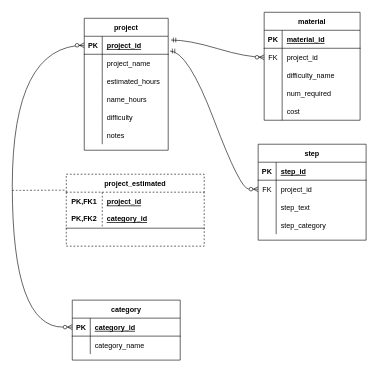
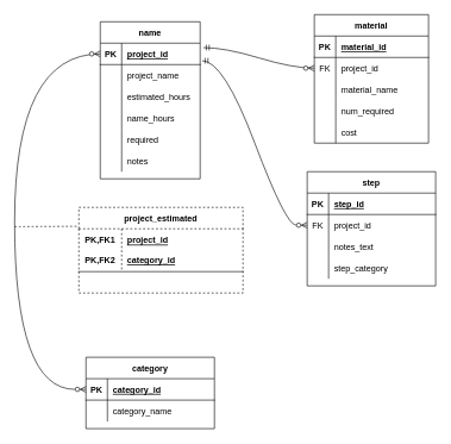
  <mxCell id="0" />
  <mxCell id="1" parent="0" />
- <mxCell id="2" value="project" style="shape=table;startSize=30;container=1;collapsible=1;childLayout=tableLayout;fixedRows=1;rowLines=0;fontStyle=1;align=center;resizeLast=1;" vertex="1" parent="1"><mxGeometry x="140" y="30" width="140" height="220" as="geometry" /></mxCell>
+ <mxCell id="2" value="name" style="shape=table;startSize=30;container=1;collapsible=1;childLayout=tableLayout;fixedRows=1;rowLines=0;fontStyle=1;align=center;resizeLast=1;" vertex="1" parent="1"><mxGeometry x="140" y="30" width="140" height="220" as="geometry" /></mxCell>
  <mxCell id="3" value="" style="shape=tableRow;horizontal=0;startSize=0;swimlaneHead=0;swimlaneBody=0;fillColor=none;collapsible=0;dropTarget=0;points=[[0,0.5],[1,0.5]];portConstraint=eastwest;top=0;left=0;right=0;bottom=1;" vertex="1" parent="2"><mxGeometry y="30" width="140" height="30" as="geometry" /></mxCell>
  <mxCell id="4" value="PK" style="shape=partialRectangle;connectable=0;fillColor=none;top=0;left=0;bottom=0;right=0;fontStyle=1;overflow=hidden;" vertex="1" parent="3"><mxGeometry width="30" height="30" as="geometry"><mxRectangle width="30" height="30" as="alternateBounds" /></mxGeometry></mxCell>
  <mxCell id="5" value="project_id" style="shape=partialRectangle;connectable=0;fillColor=none;top=0;left=0;bottom=0;right=0;align=left;spacingLeft=6;fontStyle=5;overflow=hidden;" vertex="1" parent="3"><mxGeometry x="30" width="110" height="30" as="geometry"><mxRectangle width="110" height="30" as="alternateBounds" /></mxGeometry></mxCell>
  <mxCell id="6" value="" style="shape=tableRow;horizontal=0;startSize=0;swimlaneHead=0;swimlaneBody=0;fillColor=none;collapsible=0;dropTarget=0;points=[[0,0.5],[1,0.5]];portConstraint=eastwest;top=0;left=0;right=0;bottom=0;" vertex="1" parent="2"><mxGeometry y="60" width="140" height="30" as="geometry" /></mxCell>
  <mxCell id="7" value="" style="shape=partialRectangle;connectable=0;fillColor=none;top=0;left=0;bottom=0;right=0;editable=1;overflow=hidden;" vertex="1" parent="6"><mxGeometry width="30" height="30" as="geometry"><mxRectangle width="30" height="30" as="alternateBounds" /></mxGeometry></mxCell>
  <mxCell id="8" value="project_name" style="shape=partialRectangle;connectable=0;fillColor=none;top=0;left=0;bottom=0;right=0;align=left;spacingLeft=6;overflow=hidden;" vertex="1" parent="6"><mxGeometry x="30" width="110" height="30" as="geometry"><mxRectangle width="110" height="30" as="alternateBounds" /></mxGeometry></mxCell>
  <mxCell id="9" value="" style="shape=tableRow;horizontal=0;startSize=0;swimlaneHead=0;swimlaneBody=0;fillColor=none;collapsible=0;dropTarget=0;points=[[0,0.5],[1,0.5]];portConstraint=eastwest;top=0;left=0;right=0;bottom=0;" vertex="1" parent="2"><mxGeometry y="90" width="140" height="30" as="geometry" /></mxCell>
  <mxCell id="10" value="" style="shape=partialRectangle;connectable=0;fillColor=none;top=0;left=0;bottom=0;right=0;editable=1;overflow=hidden;" vertex="1" parent="9"><mxGeometry width="30" height="30" as="geometry"><mxRectangle width="30" height="30" as="alternateBounds" /></mxGeometry></mxCell>
  <mxCell id="11" value="estimated_hours" style="shape=partialRectangle;connectable=0;fillColor=none;top=0;left=0;bottom=0;right=0;align=left;spacingLeft=6;overflow=hidden;" vertex="1" parent="9"><mxGeometry x="30" width="110" height="30" as="geometry"><mxRectangle width="110" height="30" as="alternateBounds" /></mxGeometry></mxCell>
  <mxCell id="12" value="" style="shape=tableRow;horizontal=0;startSize=0;swimlaneHead=0;swimlaneBody=0;fillColor=none;collapsible=0;dropTarget=0;points=[[0,0.5],[1,0.5]];portConstraint=eastwest;top=0;left=0;right=0;bottom=0;" vertex="1" parent="2"><mxGeometry y="120" width="140" height="30" as="geometry" /></mxCell>
  <mxCell id="13" value="" style="shape=partialRectangle;connectable=0;fillColor=none;top=0;left=0;bottom=0;right=0;editable=1;overflow=hidden;" vertex="1" parent="12"><mxGeometry width="30" height="30" as="geometry"><mxRectangle width="30" height="30" as="alternateBounds" /></mxGeometry></mxCell>
  <mxCell id="14" value="name_hours" style="shape=partialRectangle;connectable=0;fillColor=none;top=0;left=0;bottom=0;right=0;align=left;spacingLeft=6;overflow=hidden;" vertex="1" parent="12"><mxGeometry x="30" width="110" height="30" as="geometry"><mxRectangle width="110" height="30" as="alternateBounds" /></mxGeometry></mxCell>
  <mxCell id="15" style="shape=tableRow;horizontal=0;startSize=0;swimlaneHead=0;swimlaneBody=0;fillColor=none;collapsible=0;dropTarget=0;points=[[0,0.5],[1,0.5]];portConstraint=eastwest;top=0;left=0;right=0;bottom=0;" vertex="1" parent="2"><mxGeometry y="150" width="140" height="30" as="geometry" /></mxCell>
  <mxCell id="16" style="shape=partialRectangle;connectable=0;fillColor=none;top=0;left=0;bottom=0;right=0;editable=1;overflow=hidden;" vertex="1" parent="15"><mxGeometry width="30" height="30" as="geometry"><mxRectangle width="30" height="30" as="alternateBounds" /></mxGeometry></mxCell>
- <mxCell id="17" value="difficulty" style="shape=partialRectangle;connectable=0;fillColor=none;top=0;left=0;bottom=0;right=0;align=left;spacingLeft=6;overflow=hidden;" vertex="1" parent="15"><mxGeometry x="30" width="110" height="30" as="geometry"><mxRectangle width="110" height="30" as="alternateBounds" /></mxGeometry></mxCell>
+ <mxCell id="17" value="required" style="shape=partialRectangle;connectable=0;fillColor=none;top=0;left=0;bottom=0;right=0;align=left;spacingLeft=6;overflow=hidden;" vertex="1" parent="15"><mxGeometry x="30" width="110" height="30" as="geometry"><mxRectangle width="110" height="30" as="alternateBounds" /></mxGeometry></mxCell>
  <mxCell id="18" style="shape=tableRow;horizontal=0;startSize=0;swimlaneHead=0;swimlaneBody=0;fillColor=none;collapsible=0;dropTarget=0;points=[[0,0.5],[1,0.5]];portConstraint=eastwest;top=0;left=0;right=0;bottom=0;" vertex="1" parent="2"><mxGeometry y="180" width="140" height="30" as="geometry" /></mxCell>
  <mxCell id="19" style="shape=partialRectangle;connectable=0;fillColor=none;top=0;left=0;bottom=0;right=0;editable=1;overflow=hidden;" vertex="1" parent="18"><mxGeometry width="30" height="30" as="geometry"><mxRectangle width="30" height="30" as="alternateBounds" /></mxGeometry></mxCell>
  <mxCell id="20" value="notes" style="shape=partialRectangle;connectable=0;fillColor=none;top=0;left=0;bottom=0;right=0;align=left;spacingLeft=6;overflow=hidden;" vertex="1" parent="18"><mxGeometry x="30" width="110" height="30" as="geometry"><mxRectangle width="110" height="30" as="alternateBounds" /></mxGeometry></mxCell>
  <mxCell id="21" value="material" style="shape=table;startSize=30;container=1;collapsible=1;childLayout=tableLayout;fixedRows=1;rowLines=0;fontStyle=1;align=center;resizeLast=1;" vertex="1" parent="1"><mxGeometry x="440" y="20" width="160" height="180" as="geometry" /></mxCell>
  <mxCell id="22" value="" style="shape=tableRow;horizontal=0;startSize=0;swimlaneHead=0;swimlaneBody=0;fillColor=none;collapsible=0;dropTarget=0;points=[[0,0.5],[1,0.5]];portConstraint=eastwest;top=0;left=0;right=0;bottom=1;" vertex="1" parent="21"><mxGeometry y="30" width="160" height="30" as="geometry" /></mxCell>
  <mxCell id="23" value="PK" style="shape=partialRectangle;connectable=0;fillColor=none;top=0;left=0;bottom=0;right=0;fontStyle=1;overflow=hidden;" vertex="1" parent="22"><mxGeometry width="30" height="30" as="geometry"><mxRectangle width="30" height="30" as="alternateBounds" /></mxGeometry></mxCell>
  <mxCell id="24" value="material_id" style="shape=partialRectangle;connectable=0;fillColor=none;top=0;left=0;bottom=0;right=0;align=left;spacingLeft=6;fontStyle=5;overflow=hidden;" vertex="1" parent="22"><mxGeometry x="30" width="130" height="30" as="geometry"><mxRectangle width="130" height="30" as="alternateBounds" /></mxGeometry></mxCell>
  <mxCell id="25" value="" style="shape=tableRow;horizontal=0;startSize=0;swimlaneHead=0;swimlaneBody=0;fillColor=none;collapsible=0;dropTarget=0;points=[[0,0.5],[1,0.5]];portConstraint=eastwest;top=0;left=0;right=0;bottom=0;" vertex="1" parent="21"><mxGeometry y="60" width="160" height="30" as="geometry" /></mxCell>
  <mxCell id="26" value="FK" style="shape=partialRectangle;connectable=0;fillColor=none;top=0;left=0;bottom=0;right=0;editable=1;overflow=hidden;" vertex="1" parent="25"><mxGeometry width="30" height="30" as="geometry"><mxRectangle width="30" height="30" as="alternateBounds" /></mxGeometry></mxCell>
  <mxCell id="27" value="project_id" style="shape=partialRectangle;connectable=0;fillColor=none;top=0;left=0;bottom=0;right=0;align=left;spacingLeft=6;overflow=hidden;" vertex="1" parent="25"><mxGeometry x="30" width="130" height="30" as="geometry"><mxRectangle width="130" height="30" as="alternateBounds" /></mxGeometry></mxCell>
  <mxCell id="28" value="" style="shape=tableRow;horizontal=0;startSize=0;swimlaneHead=0;swimlaneBody=0;fillColor=none;collapsible=0;dropTarget=0;points=[[0,0.5],[1,0.5]];portConstraint=eastwest;top=0;left=0;right=0;bottom=0;" vertex="1" parent="21"><mxGeometry y="90" width="160" height="30" as="geometry" /></mxCell>
  <mxCell id="29" value="" style="shape=partialRectangle;connectable=0;fillColor=none;top=0;left=0;bottom=0;right=0;editable=1;overflow=hidden;" vertex="1" parent="28"><mxGeometry width="30" height="30" as="geometry"><mxRectangle width="30" height="30" as="alternateBounds" /></mxGeometry></mxCell>
- <mxCell id="30" value="difficulty_name" style="shape=partialRectangle;connectable=0;fillColor=none;top=0;left=0;bottom=0;right=0;align=left;spacingLeft=6;overflow=hidden;" vertex="1" parent="28"><mxGeometry x="30" width="130" height="30" as="geometry"><mxRectangle width="130" height="30" as="alternateBounds" /></mxGeometry></mxCell>
+ <mxCell id="30" value="material_name" style="shape=partialRectangle;connectable=0;fillColor=none;top=0;left=0;bottom=0;right=0;align=left;spacingLeft=6;overflow=hidden;" vertex="1" parent="28"><mxGeometry x="30" width="130" height="30" as="geometry"><mxRectangle width="130" height="30" as="alternateBounds" /></mxGeometry></mxCell>
  <mxCell id="31" value="" style="shape=tableRow;horizontal=0;startSize=0;swimlaneHead=0;swimlaneBody=0;fillColor=none;collapsible=0;dropTarget=0;points=[[0,0.5],[1,0.5]];portConstraint=eastwest;top=0;left=0;right=0;bottom=0;" vertex="1" parent="21"><mxGeometry y="120" width="160" height="30" as="geometry" /></mxCell>
  <mxCell id="32" value="" style="shape=partialRectangle;connectable=0;fillColor=none;top=0;left=0;bottom=0;right=0;editable=1;overflow=hidden;" vertex="1" parent="31"><mxGeometry width="30" height="30" as="geometry"><mxRectangle width="30" height="30" as="alternateBounds" /></mxGeometry></mxCell>
  <mxCell id="33" value="num_required" style="shape=partialRectangle;connectable=0;fillColor=none;top=0;left=0;bottom=0;right=0;align=left;spacingLeft=6;overflow=hidden;" vertex="1" parent="31"><mxGeometry x="30" width="130" height="30" as="geometry"><mxRectangle width="130" height="30" as="alternateBounds" /></mxGeometry></mxCell>
  <mxCell id="34" style="shape=tableRow;horizontal=0;startSize=0;swimlaneHead=0;swimlaneBody=0;fillColor=none;collapsible=0;dropTarget=0;points=[[0,0.5],[1,0.5]];portConstraint=eastwest;top=0;left=0;right=0;bottom=0;" vertex="1" parent="21"><mxGeometry y="150" width="160" height="30" as="geometry" /></mxCell>
  <mxCell id="35" style="shape=partialRectangle;connectable=0;fillColor=none;top=0;left=0;bottom=0;right=0;editable=1;overflow=hidden;" vertex="1" parent="34"><mxGeometry width="30" height="30" as="geometry"><mxRectangle width="30" height="30" as="alternateBounds" /></mxGeometry></mxCell>
  <mxCell id="36" value="cost" style="shape=partialRectangle;connectable=0;fillColor=none;top=0;left=0;bottom=0;right=0;align=left;spacingLeft=6;overflow=hidden;" vertex="1" parent="34"><mxGeometry x="30" width="130" height="30" as="geometry"><mxRectangle width="130" height="30" as="alternateBounds" /></mxGeometry></mxCell>
  <mxCell id="37" value="step" style="shape=table;startSize=30;container=1;collapsible=1;childLayout=tableLayout;fixedRows=1;rowLines=0;fontStyle=1;align=center;resizeLast=1;" vertex="1" parent="1"><mxGeometry x="430" y="240" width="180" height="160" as="geometry" /></mxCell>
  <mxCell id="38" value="" style="shape=tableRow;horizontal=0;startSize=0;swimlaneHead=0;swimlaneBody=0;fillColor=none;collapsible=0;dropTarget=0;points=[[0,0.5],[1,0.5]];portConstraint=eastwest;top=0;left=0;right=0;bottom=1;" vertex="1" parent="37"><mxGeometry y="30" width="180" height="30" as="geometry" /></mxCell>
  <mxCell id="39" value="PK" style="shape=partialRectangle;connectable=0;fillColor=none;top=0;left=0;bottom=0;right=0;fontStyle=1;overflow=hidden;" vertex="1" parent="38"><mxGeometry width="30" height="30" as="geometry"><mxRectangle width="30" height="30" as="alternateBounds" /></mxGeometry></mxCell>
  <mxCell id="40" value="step_id" style="shape=partialRectangle;connectable=0;fillColor=none;top=0;left=0;bottom=0;right=0;align=left;spacingLeft=6;fontStyle=5;overflow=hidden;" vertex="1" parent="38"><mxGeometry x="30" width="150" height="30" as="geometry"><mxRectangle width="150" height="30" as="alternateBounds" /></mxGeometry></mxCell>
  <mxCell id="41" value="" style="shape=tableRow;horizontal=0;startSize=0;swimlaneHead=0;swimlaneBody=0;fillColor=none;collapsible=0;dropTarget=0;points=[[0,0.5],[1,0.5]];portConstraint=eastwest;top=0;left=0;right=0;bottom=0;" vertex="1" parent="37"><mxGeometry y="60" width="180" height="30" as="geometry" /></mxCell>
  <mxCell id="42" value="FK" style="shape=partialRectangle;connectable=0;fillColor=none;top=0;left=0;bottom=0;right=0;editable=1;overflow=hidden;" vertex="1" parent="41"><mxGeometry width="30" height="30" as="geometry"><mxRectangle width="30" height="30" as="alternateBounds" /></mxGeometry></mxCell>
  <mxCell id="43" value="project_id" style="shape=partialRectangle;connectable=0;fillColor=none;top=0;left=0;bottom=0;right=0;align=left;spacingLeft=6;overflow=hidden;" vertex="1" parent="41"><mxGeometry x="30" width="150" height="30" as="geometry"><mxRectangle width="150" height="30" as="alternateBounds" /></mxGeometry></mxCell>
  <mxCell id="44" value="" style="shape=tableRow;horizontal=0;startSize=0;swimlaneHead=0;swimlaneBody=0;fillColor=none;collapsible=0;dropTarget=0;points=[[0,0.5],[1,0.5]];portConstraint=eastwest;top=0;left=0;right=0;bottom=0;" vertex="1" parent="37"><mxGeometry y="90" width="180" height="30" as="geometry" /></mxCell>
  <mxCell id="45" value="" style="shape=partialRectangle;connectable=0;fillColor=none;top=0;left=0;bottom=0;right=0;editable=1;overflow=hidden;" vertex="1" parent="44"><mxGeometry width="30" height="30" as="geometry"><mxRectangle width="30" height="30" as="alternateBounds" /></mxGeometry></mxCell>
- <mxCell id="46" value="step_text" style="shape=partialRectangle;connectable=0;fillColor=none;top=0;left=0;bottom=0;right=0;align=left;spacingLeft=6;overflow=hidden;" vertex="1" parent="44"><mxGeometry x="30" width="150" height="30" as="geometry"><mxRectangle width="150" height="30" as="alternateBounds" /></mxGeometry></mxCell>
+ <mxCell id="46" value="notes_text" style="shape=partialRectangle;connectable=0;fillColor=none;top=0;left=0;bottom=0;right=0;align=left;spacingLeft=6;overflow=hidden;" vertex="1" parent="44"><mxGeometry x="30" width="150" height="30" as="geometry"><mxRectangle width="150" height="30" as="alternateBounds" /></mxGeometry></mxCell>
  <mxCell id="47" value="" style="shape=tableRow;horizontal=0;startSize=0;swimlaneHead=0;swimlaneBody=0;fillColor=none;collapsible=0;dropTarget=0;points=[[0,0.5],[1,0.5]];portConstraint=eastwest;top=0;left=0;right=0;bottom=0;" vertex="1" parent="37"><mxGeometry y="120" width="180" height="30" as="geometry" /></mxCell>
  <mxCell id="48" value="" style="shape=partialRectangle;connectable=0;fillColor=none;top=0;left=0;bottom=0;right=0;editable=1;overflow=hidden;" vertex="1" parent="47"><mxGeometry width="30" height="30" as="geometry"><mxRectangle width="30" height="30" as="alternateBounds" /></mxGeometry></mxCell>
  <mxCell id="49" value="step_category" style="shape=partialRectangle;connectable=0;fillColor=none;top=0;left=0;bottom=0;right=0;align=left;spacingLeft=6;overflow=hidden;" vertex="1" parent="47"><mxGeometry x="30" width="150" height="30" as="geometry"><mxRectangle width="150" height="30" as="alternateBounds" /></mxGeometry></mxCell>
  <mxCell id="50" value="category" style="shape=table;startSize=30;container=1;collapsible=1;childLayout=tableLayout;fixedRows=1;rowLines=0;fontStyle=1;align=center;resizeLast=1;" vertex="1" parent="1"><mxGeometry x="120" y="500" width="180" height="100" as="geometry" /></mxCell>
  <mxCell id="51" value="" style="shape=tableRow;horizontal=0;startSize=0;swimlaneHead=0;swimlaneBody=0;fillColor=none;collapsible=0;dropTarget=0;points=[[0,0.5],[1,0.5]];portConstraint=eastwest;top=0;left=0;right=0;bottom=1;" vertex="1" parent="50"><mxGeometry y="30" width="180" height="30" as="geometry" /></mxCell>
  <mxCell id="52" value="PK" style="shape=partialRectangle;connectable=0;fillColor=none;top=0;left=0;bottom=0;right=0;fontStyle=1;overflow=hidden;" vertex="1" parent="51"><mxGeometry width="30" height="30" as="geometry"><mxRectangle width="30" height="30" as="alternateBounds" /></mxGeometry></mxCell>
  <mxCell id="53" value="category_id" style="shape=partialRectangle;connectable=0;fillColor=none;top=0;left=0;bottom=0;right=0;align=left;spacingLeft=6;fontStyle=5;overflow=hidden;" vertex="1" parent="51"><mxGeometry x="30" width="150" height="30" as="geometry"><mxRectangle width="150" height="30" as="alternateBounds" /></mxGeometry></mxCell>
  <mxCell id="54" value="" style="shape=tableRow;horizontal=0;startSize=0;swimlaneHead=0;swimlaneBody=0;fillColor=none;collapsible=0;dropTarget=0;points=[[0,0.5],[1,0.5]];portConstraint=eastwest;top=0;left=0;right=0;bottom=0;" vertex="1" parent="50"><mxGeometry y="60" width="180" height="30" as="geometry" /></mxCell>
  <mxCell id="55" value="" style="shape=partialRectangle;connectable=0;fillColor=none;top=0;left=0;bottom=0;right=0;editable=1;overflow=hidden;" vertex="1" parent="54"><mxGeometry width="30" height="30" as="geometry"><mxRectangle width="30" height="30" as="alternateBounds" /></mxGeometry></mxCell>
  <mxCell id="56" value="category_name" style="shape=partialRectangle;connectable=0;fillColor=none;top=0;left=0;bottom=0;right=0;align=left;spacingLeft=6;overflow=hidden;" vertex="1" parent="54"><mxGeometry x="30" width="150" height="30" as="geometry"><mxRectangle width="150" height="30" as="alternateBounds" /></mxGeometry></mxCell>
  <mxCell id="57" value="project_estimated" style="shape=table;startSize=30;container=1;collapsible=1;childLayout=tableLayout;fixedRows=1;rowLines=0;fontStyle=1;align=center;resizeLast=1;dashed=1;" vertex="1" parent="1"><mxGeometry x="110" y="290" width="230" height="120" as="geometry" /></mxCell>
  <mxCell id="58" value="" style="shape=tableRow;horizontal=0;startSize=0;swimlaneHead=0;swimlaneBody=0;fillColor=none;collapsible=0;dropTarget=0;points=[[0,0.5],[1,0.5]];portConstraint=eastwest;top=0;left=0;right=0;bottom=1;" vertex="1" parent="57"><mxGeometry y="30" width="230" height="60" as="geometry" /></mxCell>
  <mxCell id="59" value="PK,FK1&#10;&#10;PK,FK2" style="shape=partialRectangle;connectable=0;fillColor=none;top=0;left=0;bottom=0;right=0;fontStyle=1;overflow=hidden;" vertex="1" parent="58"><mxGeometry width="60" height="60" as="geometry"><mxRectangle width="60" height="60" as="alternateBounds" /></mxGeometry></mxCell>
  <mxCell id="60" value="project_id&#10;&#10;category_id" style="shape=partialRectangle;connectable=0;fillColor=none;top=0;left=0;bottom=0;right=0;align=left;spacingLeft=6;fontStyle=5;overflow=hidden;" vertex="1" parent="58"><mxGeometry x="60" width="170" height="60" as="geometry"><mxRectangle width="170" height="60" as="alternateBounds" /></mxGeometry></mxCell>
  <mxCell id="61" value="" style="fontSize=12;html=1;endArrow=ERzeroToMany;endFill=1;rounded=0;exitX=0;exitY=0.5;exitDx=0;exitDy=0;entryX=0;entryY=0.5;entryDx=0;entryDy=0;edgeStyle=orthogonalEdgeStyle;curved=1;startArrow=ERzeroToMany;startFill=0;" edge="1" parent="1" source="51" target="3"><mxGeometry width="100" height="100" relative="1" as="geometry"><mxPoint x="370" y="340" as="sourcePoint" /><mxPoint x="430" y="250" as="targetPoint" /><Array as="points"><mxPoint x="20" y="545" /><mxPoint x="20" y="75" /></Array></mxGeometry></mxCell>
  <mxCell id="62" value="" style="edgeStyle=entityRelationEdgeStyle;fontSize=12;html=1;endArrow=ERmandOne;endFill=0;rounded=0;curved=1;entryX=1.021;entryY=-0.18;entryDx=0;entryDy=0;exitX=0;exitY=0.5;exitDx=0;exitDy=0;startArrow=ERzeroToMany;startFill=0;entryPerimeter=0;" edge="1" parent="1" source="41" target="6"><mxGeometry width="100" height="100" relative="1" as="geometry"><mxPoint x="370" y="340" as="sourcePoint" /><mxPoint x="470" y="240" as="targetPoint" /></mxGeometry></mxCell>
  <mxCell id="63" value="" style="edgeStyle=entityRelationEdgeStyle;fontSize=12;html=1;endArrow=ERzeroToMany;endFill=1;rounded=0;curved=1;exitX=1.033;exitY=0.207;exitDx=0;exitDy=0;exitPerimeter=0;entryX=0;entryY=0.5;entryDx=0;entryDy=0;startArrow=ERmandOne;startFill=0;" edge="1" parent="1" source="3" target="25"><mxGeometry width="100" height="100" relative="1" as="geometry"><mxPoint x="370" y="340" as="sourcePoint" /><mxPoint x="470" y="240" as="targetPoint" /></mxGeometry></mxCell>
  <mxCell id="64" value="" style="endArrow=none;html=1;rounded=0;curved=1;entryX=-0.01;entryY=-0.057;entryDx=0;entryDy=0;entryPerimeter=0;dashed=1;" edge="1" parent="1" target="58"><mxGeometry relative="1" as="geometry"><mxPoint x="20" y="317" as="sourcePoint" /><mxPoint x="500" y="290" as="targetPoint" /></mxGeometry></mxCell>
